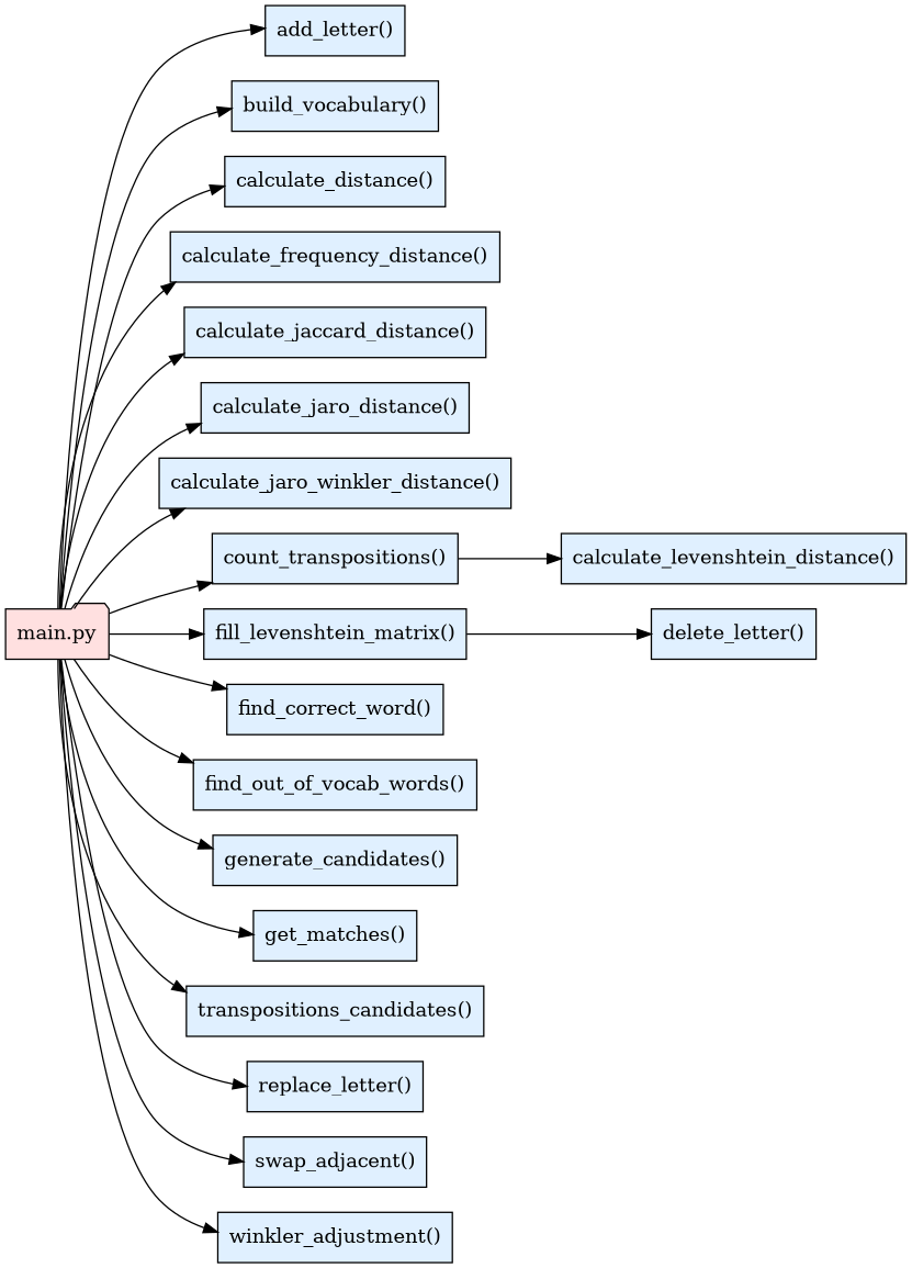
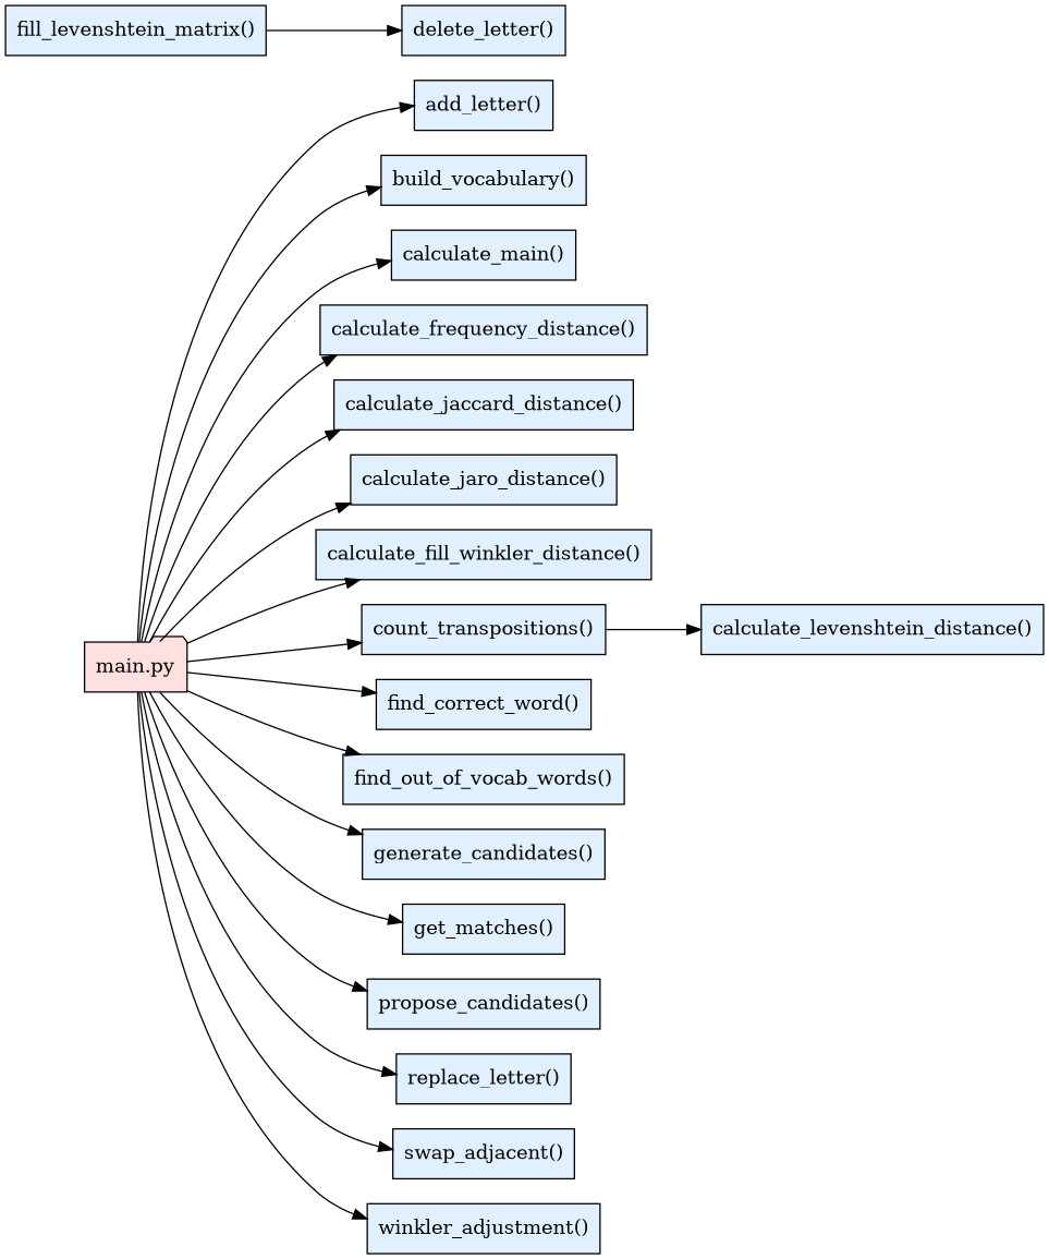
  digraph {
    rankdir=LR
    node [fillcolor="#E0F0FF" shape=box style=filled]
    n1 [fillcolor="#FFE0E0" label="main.py" shape=folder]
    n2 [label="add_letter()"]
    n3 [label="build_vocabulary()"]
-   n4 [label="calculate_distance()"]
+   n4 [label="calculate_main()"]
    n5 [label="calculate_frequency_distance()"]
    n6 [label="calculate_jaccard_distance()"]
    n7 [label="calculate_jaro_distance()"]
-   n8 [label="calculate_jaro_winkler_distance()"]
+   n8 [label="calculate_fill_winkler_distance()"]
    n9 [label="count_transpositions()"]
    n10 [label="fill_levenshtein_matrix()"]
    n11 [label="find_correct_word()"]
    n12 [label="find_out_of_vocab_words()"]
    n13 [label="generate_candidates()"]
    n14 [label="get_matches()"]
-   n15 [label="transpositions_candidates()"]
+   n15 [label="propose_candidates()"]
    n16 [label="replace_letter()"]
    n17 [label="swap_adjacent()"]
    n18 [label="winkler_adjustment()"]
    n19 [label="calculate_levenshtein_distance()"]
    n20 [label="delete_letter()"]
    n1 -> n2
    n1 -> n3
    n1 -> n4
    n1 -> n5
    n1 -> n6
    n1 -> n7
    n1 -> n8
    n1 -> n9
-   n1 -> n10
    n1 -> n11
    n1 -> n12
    n1 -> n13
    n1 -> n14
    n1 -> n15
    n1 -> n16
    n1 -> n17
    n1 -> n18
    n9 -> n19
    n10 -> n20
  }
